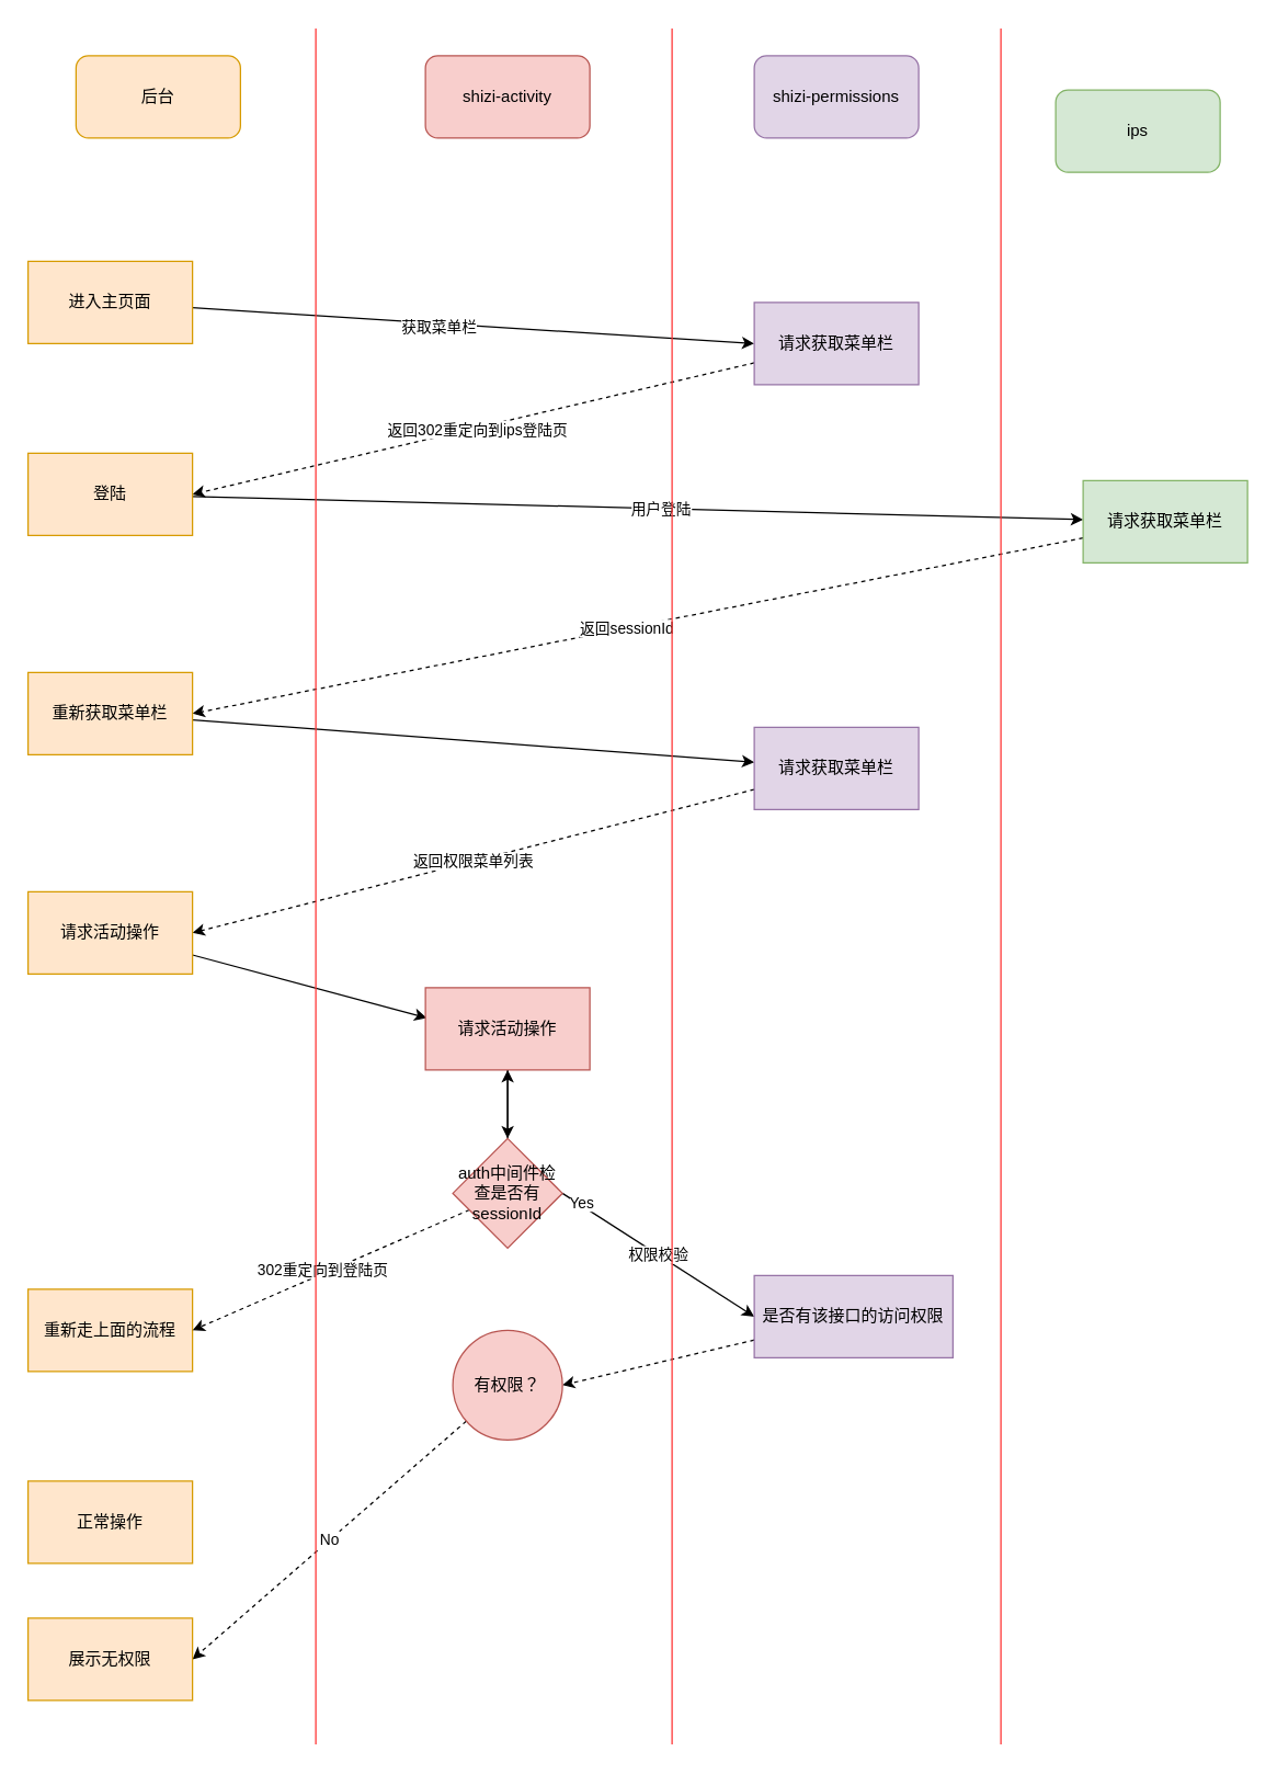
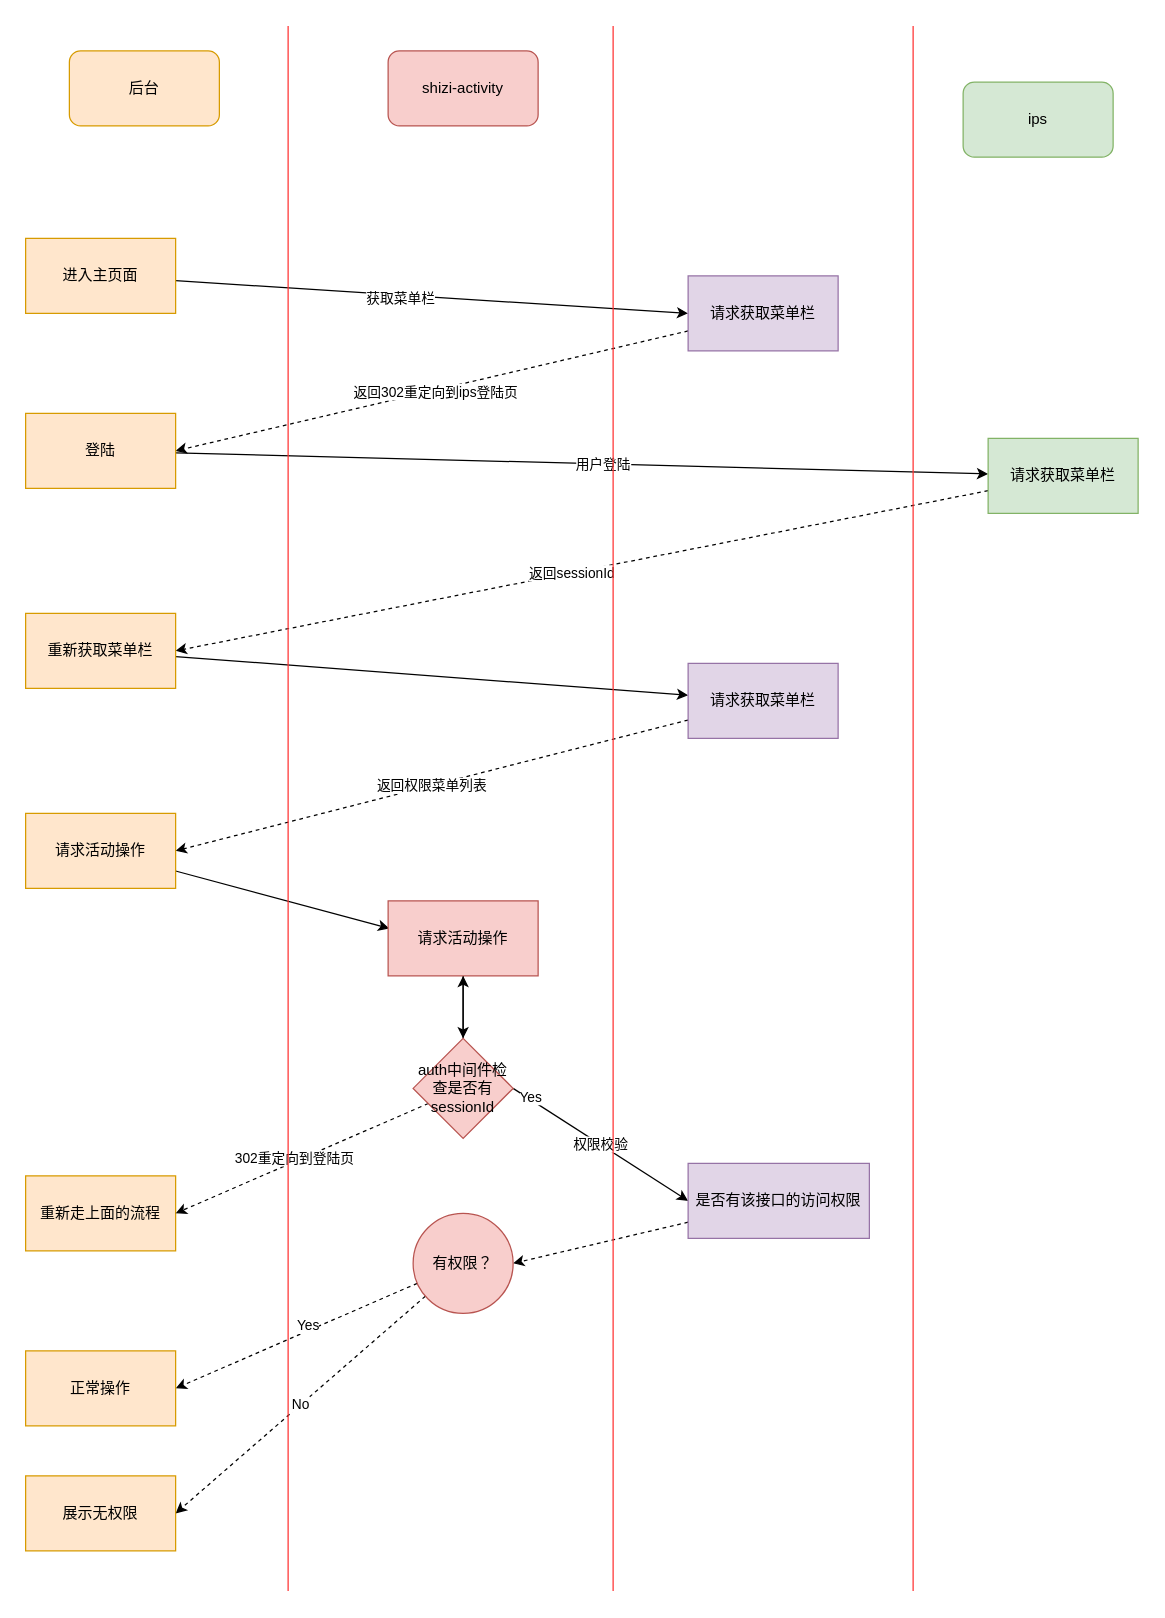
  <mxCell id="0" />
  <mxCell id="1" parent="0" />
  <mxCell id="2" value="后台" style="rounded=1;whiteSpace=wrap;html=1;fillColor=#ffe6cc;strokeColor=#d79b00;" vertex="1" parent="1"><mxGeometry x="55" y="40" width="120" height="60" as="geometry" /></mxCell>
  <mxCell id="3" value="shizi-activity" style="rounded=1;whiteSpace=wrap;html=1;fillColor=#f8cecc;strokeColor=#b85450;" vertex="1" parent="1"><mxGeometry x="310" y="40" width="120" height="60" as="geometry" /></mxCell>
- <mxCell id="4" value="shizi-permissions" style="rounded=1;whiteSpace=wrap;html=1;fillColor=#e1d5e7;strokeColor=#9673a6;" vertex="1" parent="1"><mxGeometry x="550" y="40" width="120" height="60" as="geometry" /></mxCell>
  <mxCell id="5" style="rounded=0;orthogonalLoop=1;jettySize=auto;html=1;entryX=0;entryY=0.5;entryDx=0;entryDy=0;" edge="1" parent="1" source="7" target="10"><mxGeometry relative="1" as="geometry" /></mxCell>
  <mxCell id="6" value="获取菜单栏" style="edgeLabel;html=1;align=center;verticalAlign=middle;resizable=0;points=[];" vertex="1" connectable="0" parent="5"><mxGeometry x="-0.126" y="-2" relative="1" as="geometry"><mxPoint as="offset" /></mxGeometry></mxCell>
  <mxCell id="7" value="进入主页面" style="rounded=0;whiteSpace=wrap;html=1;fillColor=#ffe6cc;strokeColor=#d79b00;" vertex="1" parent="1"><mxGeometry x="20" y="190" width="120" height="60" as="geometry" /></mxCell>
  <mxCell id="8" style="rounded=0;orthogonalLoop=1;jettySize=auto;html=1;entryX=1;entryY=0.5;entryDx=0;entryDy=0;dashed=1;" edge="1" parent="1" source="10" target="14"><mxGeometry relative="1" as="geometry" /></mxCell>
  <mxCell id="9" value="返回302重定向到ips登陆页" style="edgeLabel;html=1;align=center;verticalAlign=middle;resizable=0;points=[];" vertex="1" connectable="0" parent="8"><mxGeometry x="-0.014" y="1" relative="1" as="geometry"><mxPoint as="offset" /></mxGeometry></mxCell>
  <mxCell id="10" value="请求获取菜单栏" style="rounded=0;whiteSpace=wrap;html=1;fillColor=#e1d5e7;strokeColor=#9673a6;" vertex="1" parent="1"><mxGeometry x="550" y="220" width="120" height="60" as="geometry" /></mxCell>
  <mxCell id="11" value="ips" style="rounded=1;whiteSpace=wrap;html=1;fillColor=#d5e8d4;strokeColor=#82b366;" vertex="1" parent="1"><mxGeometry x="770" y="65" width="120" height="60" as="geometry" /></mxCell>
  <mxCell id="12" style="edgeStyle=none;rounded=0;orthogonalLoop=1;jettySize=auto;html=1;" edge="1" parent="1" source="14" target="17"><mxGeometry relative="1" as="geometry" /></mxCell>
  <mxCell id="13" value="用户登陆" style="edgeLabel;html=1;align=center;verticalAlign=middle;resizable=0;points=[];" vertex="1" connectable="0" parent="12"><mxGeometry x="0.052" relative="1" as="geometry"><mxPoint as="offset" /></mxGeometry></mxCell>
  <mxCell id="14" value="登陆" style="rounded=0;whiteSpace=wrap;html=1;fillColor=#ffe6cc;strokeColor=#d79b00;" vertex="1" parent="1"><mxGeometry x="20" y="330" width="120" height="60" as="geometry" /></mxCell>
  <mxCell id="15" style="edgeStyle=none;rounded=0;orthogonalLoop=1;jettySize=auto;html=1;entryX=1;entryY=0.5;entryDx=0;entryDy=0;dashed=1;" edge="1" parent="1" source="17" target="19"><mxGeometry relative="1" as="geometry" /></mxCell>
  <mxCell id="16" value="返回sessionId" style="edgeLabel;html=1;align=center;verticalAlign=middle;resizable=0;points=[];" vertex="1" connectable="0" parent="15"><mxGeometry x="0.028" relative="1" as="geometry"><mxPoint x="1" as="offset" /></mxGeometry></mxCell>
  <mxCell id="17" value="请求获取菜单栏" style="rounded=0;whiteSpace=wrap;html=1;fillColor=#d5e8d4;strokeColor=#82b366;" vertex="1" parent="1"><mxGeometry x="790" y="350" width="120" height="60" as="geometry" /></mxCell>
  <mxCell id="18" style="edgeStyle=none;rounded=0;orthogonalLoop=1;jettySize=auto;html=1;" edge="1" parent="1" source="19" target="21"><mxGeometry relative="1" as="geometry" /></mxCell>
  <mxCell id="19" value="重新获取菜单栏" style="rounded=0;whiteSpace=wrap;html=1;fillColor=#ffe6cc;strokeColor=#d79b00;" vertex="1" parent="1"><mxGeometry x="20" y="490" width="120" height="60" as="geometry" /></mxCell>
  <mxCell id="20" value="返回权限菜单列表" style="edgeStyle=none;rounded=0;orthogonalLoop=1;jettySize=auto;html=1;entryX=1;entryY=0.5;entryDx=0;entryDy=0;dashed=1;" edge="1" parent="1" source="21" target="23"><mxGeometry relative="1" as="geometry" /></mxCell>
  <mxCell id="21" value="请求获取菜单栏" style="rounded=0;whiteSpace=wrap;html=1;fillColor=#e1d5e7;strokeColor=#9673a6;" vertex="1" parent="1"><mxGeometry x="550" y="530" width="120" height="60" as="geometry" /></mxCell>
  <mxCell id="22" style="edgeStyle=none;rounded=0;orthogonalLoop=1;jettySize=auto;html=1;entryX=0.008;entryY=0.367;entryDx=0;entryDy=0;entryPerimeter=0;" edge="1" parent="1" source="23" target="25"><mxGeometry relative="1" as="geometry" /></mxCell>
  <mxCell id="23" value="请求活动操作" style="rounded=0;whiteSpace=wrap;html=1;fillColor=#ffe6cc;strokeColor=#d79b00;" vertex="1" parent="1"><mxGeometry x="20" y="650" width="120" height="60" as="geometry" /></mxCell>
  <mxCell id="24" style="edgeStyle=none;rounded=0;orthogonalLoop=1;jettySize=auto;html=1;entryX=0.5;entryY=0;entryDx=0;entryDy=0;" edge="1" parent="1" source="25"><mxGeometry relative="1" as="geometry"><mxPoint x="370" y="830" as="targetPoint" /></mxGeometry></mxCell>
  <mxCell id="25" value="请求活动操作" style="rounded=0;whiteSpace=wrap;html=1;fillColor=#f8cecc;strokeColor=#b85450;" vertex="1" parent="1"><mxGeometry x="310" y="720" width="120" height="60" as="geometry" /></mxCell>
  <mxCell id="26" value="权限校验" style="edgeStyle=none;rounded=0;orthogonalLoop=1;jettySize=auto;html=1;entryX=0;entryY=0.5;entryDx=0;entryDy=0;exitX=1;exitY=0.5;exitDx=0;exitDy=0;" edge="1" parent="1" source="38" target="29"><mxGeometry relative="1" as="geometry"><mxPoint x="424" y="890" as="sourcePoint" /></mxGeometry></mxCell>
  <mxCell id="27" value="Yes" style="edgeLabel;html=1;align=center;verticalAlign=middle;resizable=0;points=[];" vertex="1" connectable="0" parent="26"><mxGeometry x="-0.813" y="2" relative="1" as="geometry"><mxPoint x="-1" as="offset" /></mxGeometry></mxCell>
  <mxCell id="28" style="edgeStyle=none;rounded=0;orthogonalLoop=1;jettySize=auto;html=1;entryX=1;entryY=0.5;entryDx=0;entryDy=0;dashed=1;" edge="1" parent="1" source="29" target="34"><mxGeometry relative="1" as="geometry" /></mxCell>
  <mxCell id="29" value="是否有该接口的访问权限" style="rounded=0;whiteSpace=wrap;html=1;fillColor=#e1d5e7;strokeColor=#9673a6;" vertex="1" parent="1"><mxGeometry x="550" y="930" width="145" height="60" as="geometry" /></mxCell>
  <mxCell id="30" value="重新走上面的流程" style="rounded=0;whiteSpace=wrap;html=1;fillColor=#ffe6cc;strokeColor=#d79b00;" vertex="1" parent="1"><mxGeometry x="20" y="940" width="120" height="60" as="geometry" /></mxCell>
+ <mxCell id="31" style="edgeStyle=none;rounded=0;orthogonalLoop=1;jettySize=auto;html=1;entryX=1;entryY=0.5;entryDx=0;entryDy=0;dashed=1;" edge="1" parent="1" source="34" target="39"><mxGeometry relative="1" as="geometry" /></mxCell>
+ <mxCell id="32" value="Yes" style="edgeLabel;html=1;align=center;verticalAlign=middle;resizable=0;points=[];" vertex="1" connectable="0" parent="31"><mxGeometry x="-0.116" y="-4" relative="1" as="geometry"><mxPoint x="-1" as="offset" /></mxGeometry></mxCell>
  <mxCell id="33" value="No" style="edgeStyle=none;rounded=0;orthogonalLoop=1;jettySize=auto;html=1;entryX=1;entryY=0.5;entryDx=0;entryDy=0;dashed=1;" edge="1" parent="1" source="34" target="40"><mxGeometry relative="1" as="geometry" /></mxCell>
  <mxCell id="34" value="有权限？" style="ellipse;whiteSpace=wrap;html=1;fillColor=#f8cecc;strokeColor=#b85450;" vertex="1" parent="1"><mxGeometry x="330" y="970" width="80" height="80" as="geometry" /></mxCell>
  <mxCell id="35" value="" style="edgeStyle=none;rounded=0;orthogonalLoop=1;jettySize=auto;html=1;" edge="1" parent="1" source="38" target="25"><mxGeometry relative="1" as="geometry" /></mxCell>
  <mxCell id="36" style="edgeStyle=none;rounded=0;orthogonalLoop=1;jettySize=auto;html=1;entryX=1;entryY=0.5;entryDx=0;entryDy=0;dashed=1;" edge="1" parent="1" source="38" target="30"><mxGeometry relative="1" as="geometry" /></mxCell>
  <mxCell id="37" value="302重定向到登陆页" style="edgeLabel;html=1;align=center;verticalAlign=middle;resizable=0;points=[];" vertex="1" connectable="0" parent="36"><mxGeometry x="0.05" y="-2" relative="1" as="geometry"><mxPoint y="-1" as="offset" /></mxGeometry></mxCell>
  <mxCell id="38" value="&lt;span&gt;auth中间件检查是否有sessionId&lt;/span&gt;" style="rhombus;whiteSpace=wrap;html=1;fillColor=#f8cecc;strokeColor=#b85450;" vertex="1" parent="1"><mxGeometry x="330" y="830" width="80" height="80" as="geometry" /></mxCell>
  <mxCell id="39" value="正常操作" style="rounded=0;whiteSpace=wrap;html=1;fillColor=#ffe6cc;strokeColor=#d79b00;" vertex="1" parent="1"><mxGeometry x="20" y="1080" width="120" height="60" as="geometry" /></mxCell>
  <mxCell id="40" value="展示无权限" style="rounded=0;whiteSpace=wrap;html=1;fillColor=#ffe6cc;strokeColor=#d79b00;" vertex="1" parent="1"><mxGeometry x="20" y="1180" width="120" height="60" as="geometry" /></mxCell>
  <mxCell id="41" value="" style="endArrow=none;html=1;strokeColor=#FF3333;" edge="1" parent="1"><mxGeometry width="50" height="50" relative="1" as="geometry"><mxPoint x="230" y="1272" as="sourcePoint" /><mxPoint x="230" y="20" as="targetPoint" /></mxGeometry></mxCell>
  <mxCell id="42" value="" style="endArrow=none;html=1;strokeColor=#FF3333;" edge="1" parent="1"><mxGeometry width="50" height="50" relative="1" as="geometry"><mxPoint x="490" y="1272" as="sourcePoint" /><mxPoint x="490" y="20" as="targetPoint" /></mxGeometry></mxCell>
  <mxCell id="43" value="" style="endArrow=none;html=1;strokeColor=#FF3333;" edge="1" parent="1"><mxGeometry width="50" height="50" relative="1" as="geometry"><mxPoint x="730" y="1272" as="sourcePoint" /><mxPoint x="730" y="20" as="targetPoint" /></mxGeometry></mxCell>
